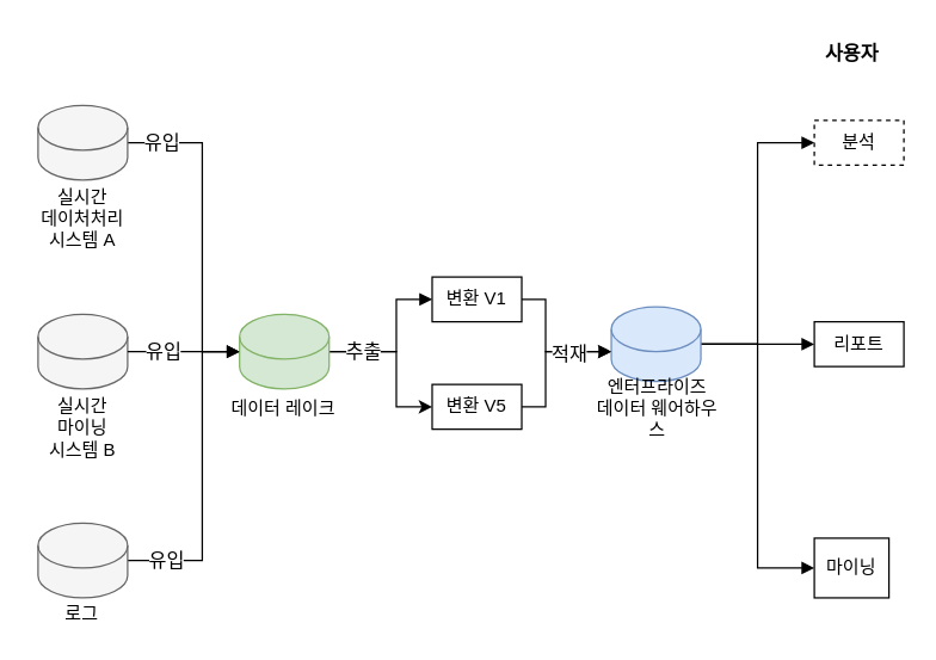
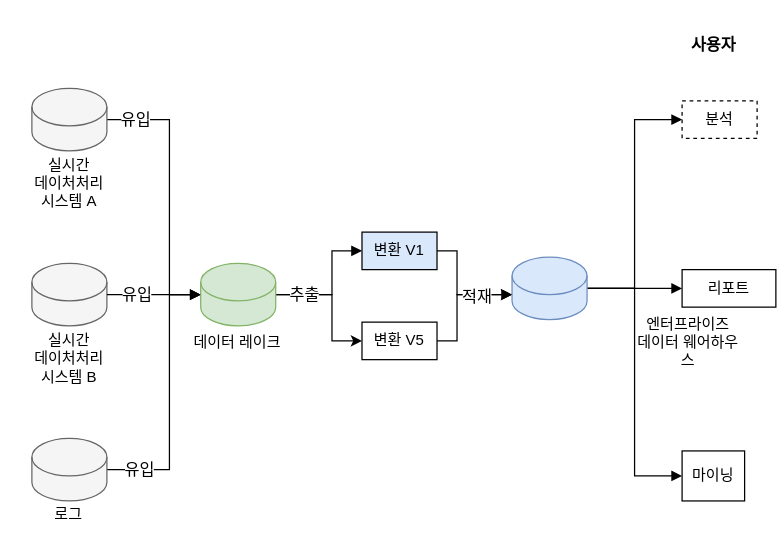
  <mxCell id="0" />
  <mxCell id="1" parent="0" />
  <mxCell id="2" style="edgeStyle=orthogonalEdgeStyle;rounded=0;orthogonalLoop=1;jettySize=auto;html=1;entryX=0;entryY=0;entryDx=0;entryDy=30;entryPerimeter=0;" edge="1" parent="1" source="32" target="22"><mxGeometry relative="1" as="geometry"><Array as="points"><mxPoint x="365" y="272" /><mxPoint x="365" y="235" /></Array></mxGeometry></mxCell>
  <mxCell id="3" style="edgeStyle=orthogonalEdgeStyle;rounded=0;orthogonalLoop=1;jettySize=auto;html=1;entryX=0;entryY=0.5;entryDx=0;entryDy=0;" edge="1" parent="1" source="17" target="32"><mxGeometry relative="1" as="geometry"><Array as="points"><mxPoint x="265" y="235" /><mxPoint x="265" y="272" /></Array></mxGeometry></mxCell>
  <mxCell id="4" style="edgeStyle=orthogonalEdgeStyle;rounded=0;orthogonalLoop=1;jettySize=auto;html=1;entryX=0;entryY=0.5;entryDx=0;entryDy=0;endArrow=block;endFill=1;entryPerimeter=0;" edge="1" parent="1" source="6" target="17"><mxGeometry relative="1" as="geometry"><Array as="points"><mxPoint x="135" y="95" /><mxPoint x="135" y="235" /></Array></mxGeometry></mxCell>
  <mxCell id="5" value="유입" style="edgeLabel;html=1;align=center;verticalAlign=middle;resizable=0;points=[];fontSize=13;" vertex="1" connectable="0" parent="4"><mxGeometry x="-0.7" y="3" relative="1" as="geometry"><mxPoint x="-10" y="2" as="offset" /></mxGeometry></mxCell>
  <mxCell id="6" value="" style="shape=cylinder3;whiteSpace=wrap;html=1;boundedLbl=1;backgroundOutline=1;size=15;fillColor=#f5f5f5;fontColor=#333333;strokeColor=#666666;" vertex="1" parent="1"><mxGeometry x="25" y="70" width="60" height="50" as="geometry" /></mxCell>
  <mxCell id="7" value="실시간&lt;div&gt;데이처처리&lt;br&gt;시스템 A&lt;/div&gt;" style="text;html=1;align=center;verticalAlign=middle;whiteSpace=wrap;rounded=0;" vertex="1" parent="1"><mxGeometry x="20" y="121" width="70" height="50" as="geometry" /></mxCell>
  <mxCell id="8" value="" style="shape=cylinder3;whiteSpace=wrap;html=1;boundedLbl=1;backgroundOutline=1;size=15;fillColor=#f5f5f5;fontColor=#333333;strokeColor=#666666;" vertex="1" parent="1"><mxGeometry x="25" y="210" width="60" height="50" as="geometry" /></mxCell>
- <mxCell id="9" value="실시간&lt;div&gt;마이닝&lt;br&gt;시스템 B&lt;/div&gt;" style="text;html=1;align=center;verticalAlign=middle;whiteSpace=wrap;rounded=0;" vertex="1" parent="1"><mxGeometry x="20" y="261" width="70" height="50" as="geometry" /></mxCell>
+ <mxCell id="9" value="실시간&lt;div&gt;데이처처리&lt;br&gt;시스템 B&lt;/div&gt;" style="text;html=1;align=center;verticalAlign=middle;whiteSpace=wrap;rounded=0;" vertex="1" parent="1"><mxGeometry x="20" y="261" width="70" height="50" as="geometry" /></mxCell>
  <mxCell id="10" style="edgeStyle=orthogonalEdgeStyle;rounded=0;orthogonalLoop=1;jettySize=auto;html=1;endArrow=block;endFill=1;entryX=0;entryY=0.5;entryDx=0;entryDy=0;entryPerimeter=0;" edge="1" parent="1" source="12" target="17"><mxGeometry relative="1" as="geometry"><Array as="points"><mxPoint x="135" y="375" /><mxPoint x="135" y="235" /></Array></mxGeometry></mxCell>
  <mxCell id="11" value="유입" style="edgeLabel;html=1;align=center;verticalAlign=middle;resizable=0;points=[];fontSize=13;" vertex="1" connectable="0" parent="10"><mxGeometry x="-0.744" y="1" relative="1" as="geometry"><mxPoint x="-3" as="offset" /></mxGeometry></mxCell>
  <mxCell id="12" value="" style="shape=cylinder3;whiteSpace=wrap;html=1;boundedLbl=1;backgroundOutline=1;size=15;fillColor=#f5f5f5;fontColor=#333333;strokeColor=#666666;" vertex="1" parent="1"><mxGeometry x="25" y="350" width="60" height="50" as="geometry" /></mxCell>
  <mxCell id="13" value="로그" style="text;html=1;align=center;verticalAlign=middle;whiteSpace=wrap;rounded=0;" vertex="1" parent="1"><mxGeometry x="32" y="401" width="45" height="19" as="geometry" /></mxCell>
- <mxCell id="14" value="변환 V1" style="rounded=0;whiteSpace=wrap;html=1;" vertex="1" parent="1"><mxGeometry x="289" y="185" width="60" height="30" as="geometry" /></mxCell>
+ <mxCell id="14" value="변환 V1" style="rounded=0;whiteSpace=wrap;html=1;fillColor=#dae8fc;" vertex="1" parent="1"><mxGeometry x="289" y="185" width="60" height="30" as="geometry" /></mxCell>
  <mxCell id="15" style="edgeStyle=orthogonalEdgeStyle;rounded=0;orthogonalLoop=1;jettySize=auto;html=1;entryX=0;entryY=0.5;entryDx=0;entryDy=0;endArrow=block;endFill=1;" edge="1" parent="1" source="17" target="14"><mxGeometry relative="1" as="geometry"><Array as="points"><mxPoint x="265" y="235" /><mxPoint x="265" y="200" /></Array></mxGeometry></mxCell>
  <mxCell id="16" value="추출" style="edgeLabel;html=1;align=center;verticalAlign=middle;resizable=0;points=[];fontSize=13;" vertex="1" connectable="0" parent="15"><mxGeometry x="-0.244" y="1" relative="1" as="geometry"><mxPoint x="-17" as="offset" /></mxGeometry></mxCell>
  <mxCell id="17" value="" style="shape=cylinder3;whiteSpace=wrap;html=1;boundedLbl=1;backgroundOutline=1;size=15;fillColor=#d5e8d4;strokeColor=#82b366;" vertex="1" parent="1"><mxGeometry x="160" y="210" width="60" height="50" as="geometry" /></mxCell>
  <mxCell id="18" value="데이터 레이크" style="text;html=1;align=center;verticalAlign=middle;whiteSpace=wrap;rounded=0;" vertex="1" parent="1"><mxGeometry x="152" y="258" width="75" height="29" as="geometry" /></mxCell>
  <mxCell id="19" style="edgeStyle=orthogonalEdgeStyle;rounded=0;orthogonalLoop=1;jettySize=auto;html=1;entryX=0;entryY=0.5;entryDx=0;entryDy=0;endArrow=block;endFill=1;" edge="1" parent="1" source="22" target="25"><mxGeometry relative="1" as="geometry" /></mxCell>
  <mxCell id="20" style="edgeStyle=orthogonalEdgeStyle;rounded=0;orthogonalLoop=1;jettySize=auto;html=1;entryX=0;entryY=0.5;entryDx=0;entryDy=0;endArrow=block;endFill=1;" edge="1" parent="1" source="22" target="26"><mxGeometry relative="1" as="geometry" /></mxCell>
  <mxCell id="21" style="edgeStyle=orthogonalEdgeStyle;rounded=0;orthogonalLoop=1;jettySize=auto;html=1;entryX=0;entryY=0.5;entryDx=0;entryDy=0;endArrow=block;endFill=1;" edge="1" parent="1" source="22" target="24"><mxGeometry relative="1" as="geometry" /></mxCell>
  <mxCell id="22" value="" style="shape=cylinder3;whiteSpace=wrap;html=1;boundedLbl=1;backgroundOutline=1;size=15;fillColor=#dae8fc;strokeColor=#6c8ebf;" vertex="1" parent="1"><mxGeometry x="409" y="205" width="60" height="50" as="geometry" /></mxCell>
- <mxCell id="23" value="엔터프라이즈&lt;div&gt;데이터 웨어하우스&lt;/div&gt;" style="text;html=1;align=center;verticalAlign=middle;whiteSpace=wrap;rounded=0;" vertex="1" parent="1"><mxGeometry x="395" y="258" width="90" height="29" as="geometry" /></mxCell>
+ <mxCell id="23" value="엔터프라이즈&lt;div&gt;데이터 웨어하우스&lt;/div&gt;" style="text;html=1;align=center;verticalAlign=middle;whiteSpace=wrap;rounded=0;" vertex="1" parent="1"><mxGeometry x="505" y="258" width="90" height="29" as="geometry" /></mxCell>
  <mxCell id="24" value="분석" style="rounded=0;whiteSpace=wrap;html=1;dashed=1;" vertex="1" parent="1"><mxGeometry x="545" y="80" width="60" height="30" as="geometry" /></mxCell>
- <mxCell id="25" value="리포트" style="rounded=0;whiteSpace=wrap;html=1;" vertex="1" parent="1"><mxGeometry x="545" y="215" width="60" height="30" as="geometry" /></mxCell>
+ <mxCell id="25" value="리포트" style="rounded=0;whiteSpace=wrap;html=1;" vertex="1" parent="1"><mxGeometry x="545" y="215" width="75" height="30" as="geometry" /></mxCell>
  <mxCell id="26" value="마이닝" style="rounded=0;whiteSpace=wrap;html=1;" vertex="1" parent="1"><mxGeometry x="545" y="360" width="50" height="40" as="geometry" /></mxCell>
  <mxCell id="27" style="edgeStyle=orthogonalEdgeStyle;rounded=0;orthogonalLoop=1;jettySize=auto;html=1;entryX=0;entryY=0.5;entryDx=0;entryDy=0;entryPerimeter=0;endArrow=block;endFill=1;" edge="1" parent="1" source="8" target="17"><mxGeometry relative="1" as="geometry" /></mxCell>
  <mxCell id="28" value="유입" style="edgeLabel;html=1;align=center;verticalAlign=middle;resizable=0;points=[];fontSize=13;" vertex="1" connectable="0" parent="27"><mxGeometry x="-0.2" y="1" relative="1" as="geometry"><mxPoint x="-7" as="offset" /></mxGeometry></mxCell>
  <mxCell id="29" style="edgeStyle=orthogonalEdgeStyle;rounded=0;orthogonalLoop=1;jettySize=auto;html=1;entryX=0;entryY=0;entryDx=0;entryDy=30;entryPerimeter=0;endArrow=block;endFill=1;" edge="1" parent="1" source="14" target="22"><mxGeometry relative="1" as="geometry"><Array as="points"><mxPoint x="365" y="200" /><mxPoint x="365" y="235" /></Array></mxGeometry></mxCell>
  <mxCell id="30" value="적재" style="edgeLabel;html=1;align=center;verticalAlign=middle;resizable=0;points=[];fontSize=13;" vertex="1" connectable="0" parent="29"><mxGeometry x="-0.167" y="-2" relative="1" as="geometry"><mxPoint x="17" y="11" as="offset" /></mxGeometry></mxCell>
  <mxCell id="31" value="사용자" style="text;html=1;align=center;verticalAlign=middle;whiteSpace=wrap;rounded=0;fontStyle=1;fontSize=13;" vertex="1" parent="1"><mxGeometry x="534.5" y="20" width="70.5" height="30" as="geometry" /></mxCell>
  <mxCell id="32" value="변환 V5" style="rounded=0;whiteSpace=wrap;html=1;" vertex="1" parent="1"><mxGeometry x="289" y="257" width="60" height="30" as="geometry" /></mxCell>
